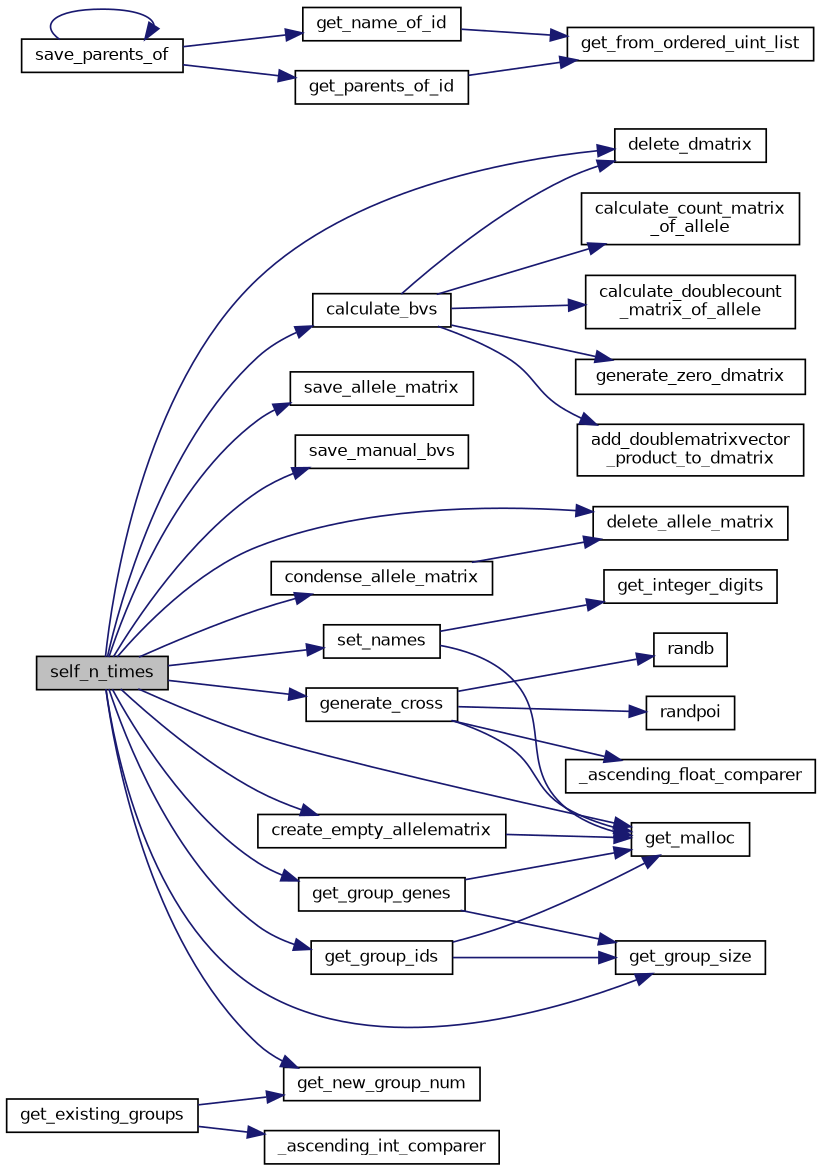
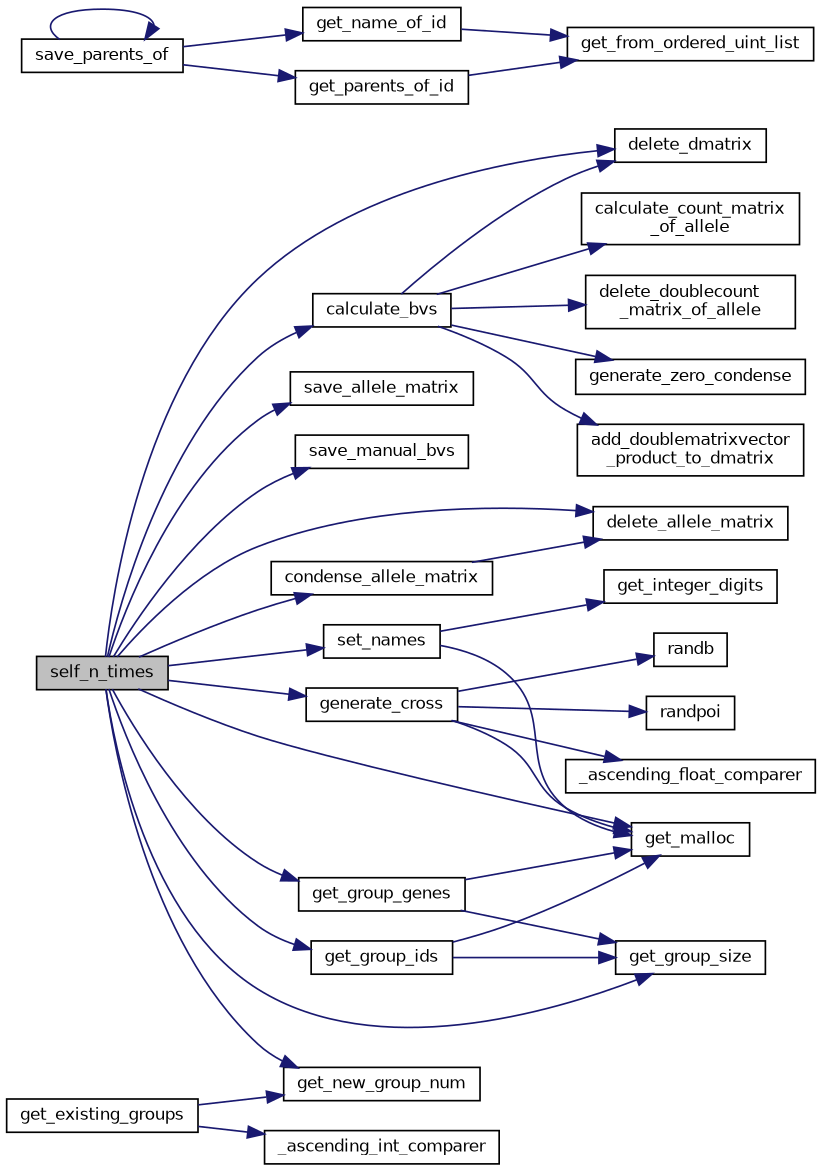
  digraph {
    rankdir=LR
    node [color=black fillcolor=white fontname=Helvetica fontsize=10 shape=record style=filled]
    edge [color=midnightblue fontname=Helvetica fontsize=10 labelfontname=Helvetica labelfontsize=10 style=solid]
    n1 [fillcolor=grey75 fontcolor=black height=0.2 label=self_n_times width=0.4]
    n2 [height=0.2 label=calculate_bvs width=0.4]
    n3 [height=0.2 label=delete_dmatrix width=0.4]
    n4 [height=0.2 label=condense_allele_matrix width=0.4]
    n5 [height=0.2 label=delete_allele_matrix width=0.4]
-   n6 [height=0.2 label=create_empty_allelematrix width=0.4]
    n7 [height=0.2 label=get_malloc width=0.4]
    n8 [height=0.2 label=generate_cross width=0.4]
    n9 [height=0.2 label=get_group_genes width=0.4]
    n10 [height=0.2 label=get_group_size width=0.4]
    n11 [height=0.2 label=get_group_ids width=0.4]
    n12 [height=0.2 label=get_new_group_num width=0.4]
    n13 [height=0.2 label=save_allele_matrix width=0.4]
    n14 [height=0.2 label=save_manual_bvs width=0.4]
    n15 [height=0.2 label=set_names width=0.4]
    n16 [height=0.2 label="add_doublematrixvector\l_product_to_dmatrix" width=0.4]
    n17 [height=0.2 label="calculate_count_matrix\l_of_allele" width=0.4]
-   n18 [height=0.2 label="calculate_doublecount\l_matrix_of_allele" width=0.4]
-   n19 [height=0.2 label=generate_zero_dmatrix width=0.4]
+   n18 [height=0.2 label="delete_doublecount\l_matrix_of_allele" width=0.4]
+   n19 [height=0.2 label=generate_zero_condense width=0.4]
    n20 [height=0.2 label=_ascending_float_comparer width=0.4]
    n21 [height=0.2 label=randb width=0.4]
    n22 [height=0.2 label=randpoi width=0.4]
    n23 [height=0.2 label=get_integer_digits width=0.4]
    n24 [height=0.2 label=get_existing_groups width=0.4]
    n25 [height=0.2 label=_ascending_int_comparer width=0.4]
    n26 [height=0.2 label=save_parents_of width=0.4]
    n27 [height=0.2 label=get_name_of_id width=0.4]
    n28 [height=0.2 label=get_parents_of_id width=0.4]
    n29 [height=0.2 label=get_from_ordered_uint_list width=0.4]
    n1 -> n2
    n1 -> n3
    n1 -> n4
    n1 -> n5
-   n1 -> n6
    n1 -> n7
    n1 -> n8
    n1 -> n9
    n1 -> n10
    n1 -> n11
    n1 -> n12
    n1 -> n13
    n1 -> n14
    n1 -> n15
    n2 -> n3
    n2 -> n16
    n2 -> n17
    n2 -> n18
    n2 -> n19
    n4 -> n5
-   n6 -> n7
    n8 -> n7
    n8 -> n20
    n8 -> n21
    n8 -> n22
    n9 -> n7
    n9 -> n10
    n11 -> n7
    n11 -> n10
    n15 -> n7
    n15 -> n23
    n24 -> n12
    n24 -> n25
    n26 -> n26
    n26 -> n27
    n26 -> n28
    n27 -> n29
    n28 -> n29
  }
